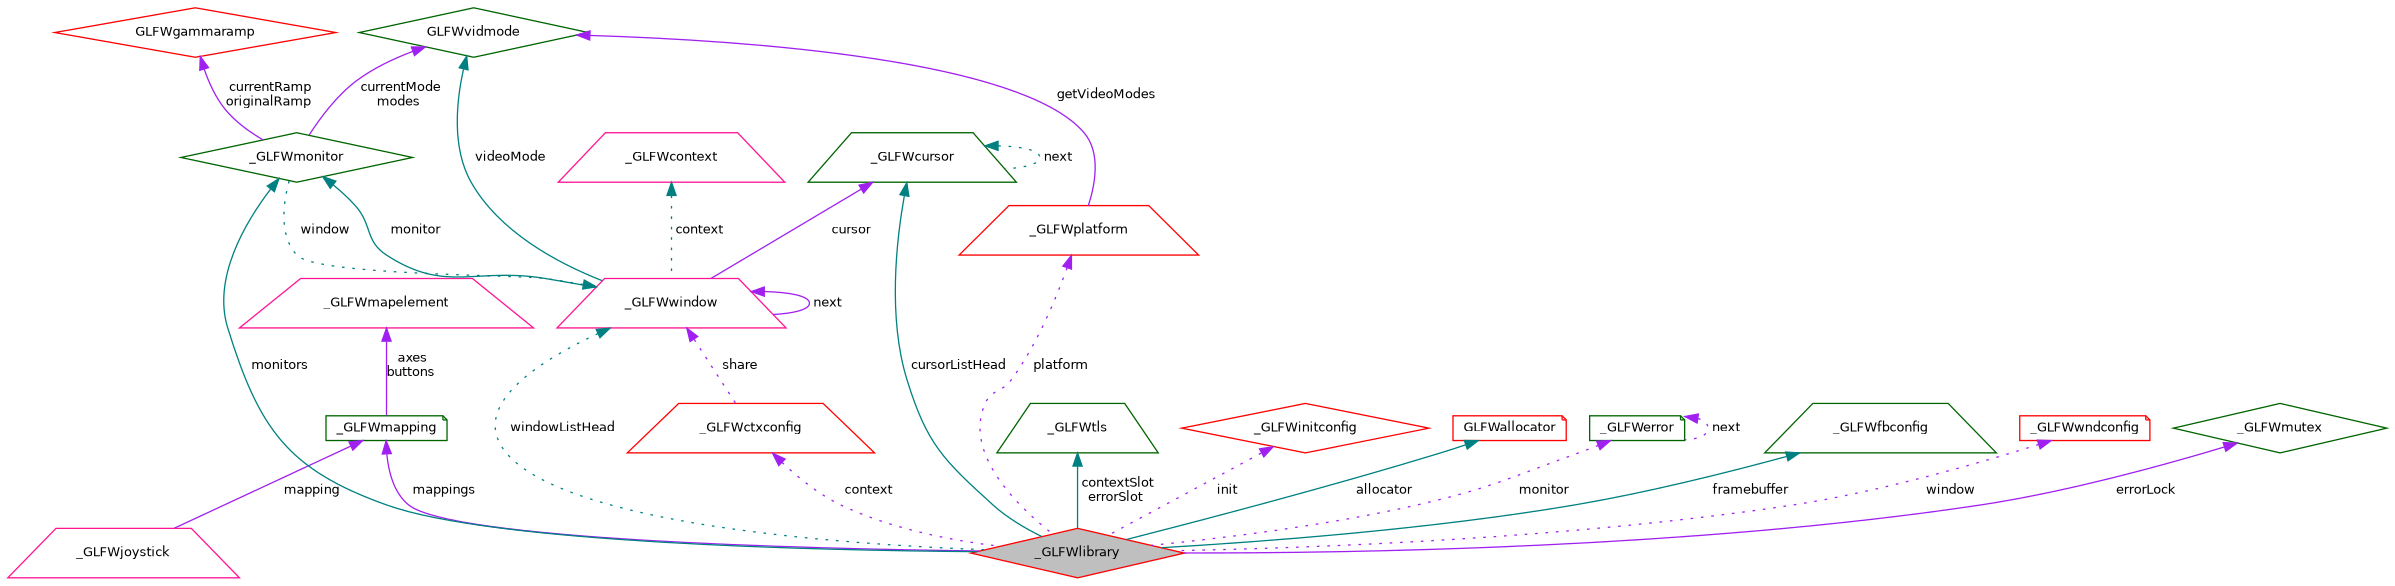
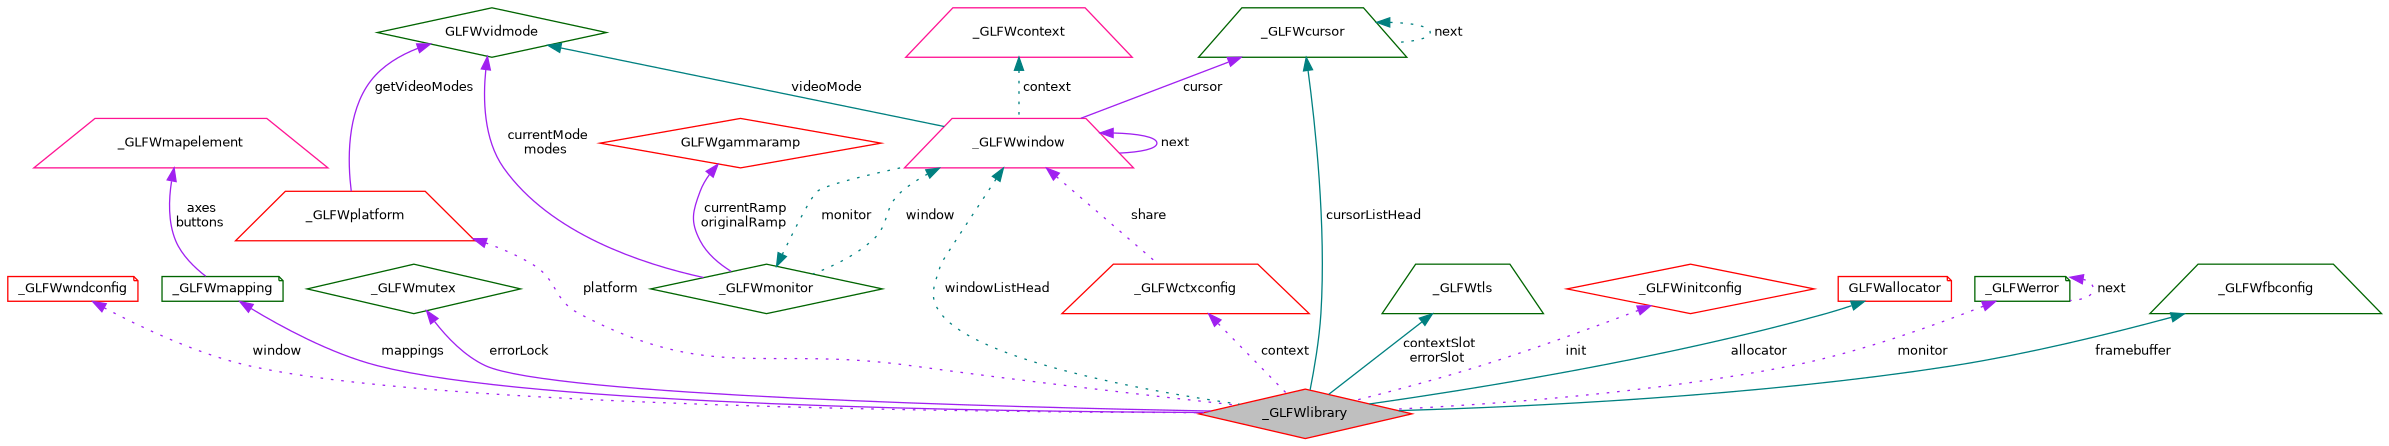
  digraph {
    rankdir=TB
    node [color=darkgreen fillcolor=white fontname=Helvetica fontsize=10 shape=trapezium style=filled]
    edge [color=purple dir=back fontname=Helvetica fontsize=10 labelfontname=Helvetica labelfontsize=10 style=solid]
    n1 [color=red fillcolor=grey75 fontcolor=black height=0.2 label=_GLFWlibrary shape=diamond width=0.4]
    n2 [color=red height=0.2 label=_GLFWwndconfig shape=note width=0.4]
    n3 [height=0.2 label=_GLFWmapping shape=note width=0.4]
-   n4 [color=deeppink height=0.2 label=_GLFWjoystick width=0.4]
    n5 [color=deeppink height=0.2 label=_GLFWmapelement width=0.4]
    n6 [height=0.2 label=_GLFWmutex shape=diamond width=0.4]
    n7 [height=0.2 label=_GLFWmonitor shape=diamond width=0.4]
    n8 [color=deeppink height=0.2 label=_GLFWwindow width=0.4]
    n9 [color=red height=0.2 label=_GLFWctxconfig width=0.4]
    n10 [height=0.2 label=GLFWvidmode shape=diamond width=0.4]
    n11 [color=red height=0.2 label=_GLFWplatform width=0.4]
    n12 [color=red height=0.2 label=GLFWgammaramp shape=diamond width=0.4]
    n13 [color=deeppink height=0.2 label=_GLFWcontext width=0.4]
    n14 [height=0.2 label=_GLFWcursor width=0.4]
    n15 [height=0.2 label=_GLFWtls width=0.4]
    n16 [color=red height=0.2 label=_GLFWinitconfig shape=diamond width=0.4]
    n17 [color=red height=0.2 label=GLFWallocator shape=note width=0.4]
    n18 [height=0.2 label=_GLFWerror shape=note width=0.4]
    n19 [height=0.2 label=_GLFWfbconfig width=0.4]
    n2 -> n1 [label=" window" style=dotted]
    n3 -> n1 [label=" mappings"]
-   n3 -> n4 [label=" mapping"]
    n5 -> n3 [label=" axes\nbuttons"]
    n6 -> n1 [label=" errorLock"]
-   n7 -> n1 [color=teal label=" monitors"]
-   n7 -> n8 [color=teal label=" monitor"]
+   n7 -> n8 [color=teal label=" monitor" style=dotted]
    n8 -> n1 [color=teal label=" windowListHead" style=dotted]
    n8 -> n7 [color=teal label=" window" style=dotted]
    n8 -> n8 [label=" next"]
    n8 -> n9 [label=" share" style=dotted]
    n9 -> n1 [label=" context" style=dotted]
    n10 -> n7 [label=" currentMode\nmodes"]
    n10 -> n8 [color=teal label=" videoMode"]
    n10 -> n11 [label=" getVideoModes"]
    n11 -> n1 [label=" platform" style=dotted]
    n12 -> n7 [label=" currentRamp\noriginalRamp"]
    n13 -> n8 [color=teal label=" context" style=dotted]
    n14 -> n1 [color=teal label=" cursorListHead"]
    n14 -> n8 [label=" cursor"]
    n14 -> n14 [color=teal label=" next" style=dotted]
    n15 -> n1 [color=teal label=" contextSlot\nerrorSlot"]
    n16 -> n1 [label=" init" style=dotted]
    n17 -> n1 [color=teal label=" allocator"]
    n18 -> n1 [label=" monitor" style=dotted]
    n18 -> n18 [label=" next" style=dotted]
    n19 -> n1 [color=teal label=" framebuffer"]
  }
